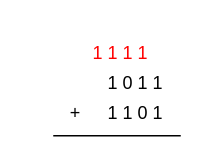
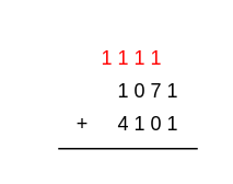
  <mxCell id="0" />
  <mxCell id="1" parent="0" />
  <mxCell id="2" value="+" style="text;html=1;strokeColor=none;fillColor=none;align=center;verticalAlign=middle;whiteSpace=wrap;rounded=0;" vertex="1" parent="1"><mxGeometry x="20" y="60" width="60" height="30" as="geometry" /></mxCell>
- <mxCell id="3" value="1 1 0 1" style="text;html=1;strokeColor=none;fillColor=none;align=center;verticalAlign=middle;whiteSpace=wrap;rounded=0;" vertex="1" parent="1"><mxGeometry x="60" y="60" width="60" height="30" as="geometry" /></mxCell>
- <mxCell id="4" value="1 0 1 1" style="text;html=1;strokeColor=none;fillColor=none;align=center;verticalAlign=middle;whiteSpace=wrap;rounded=0;" vertex="1" parent="1"><mxGeometry x="60" y="40" width="60" height="30" as="geometry" /></mxCell>
+ <mxCell id="3" value="4 1 0 1" style="text;html=1;strokeColor=none;fillColor=none;align=center;verticalAlign=middle;whiteSpace=wrap;rounded=0;" vertex="1" parent="1"><mxGeometry x="60" y="60" width="60" height="30" as="geometry" /></mxCell>
+ <mxCell id="4" value="1 0 7 1" style="text;html=1;strokeColor=none;fillColor=none;align=center;verticalAlign=middle;whiteSpace=wrap;rounded=0;" vertex="1" parent="1"><mxGeometry x="60" y="40" width="60" height="30" as="geometry" /></mxCell>
  <mxCell id="5" value="" style="endArrow=none;html=1;rounded=0;exitX=0.25;exitY=1;exitDx=0;exitDy=0;entryX=1;entryY=1;entryDx=0;entryDy=0;" edge="1" parent="1" source="2" target="3"><mxGeometry width="50" height="50" relative="1" as="geometry"><mxPoint x="150" y="260" as="sourcePoint" /><mxPoint x="200" y="210" as="targetPoint" /></mxGeometry></mxCell>
  <mxCell id="6" value="1 1 1 1" style="text;html=1;strokeColor=none;fillColor=none;align=center;verticalAlign=middle;whiteSpace=wrap;rounded=0;fontColor=#FF0000;" vertex="1" parent="1"><mxGeometry x="50" y="20" width="60" height="30" as="geometry" /></mxCell>
